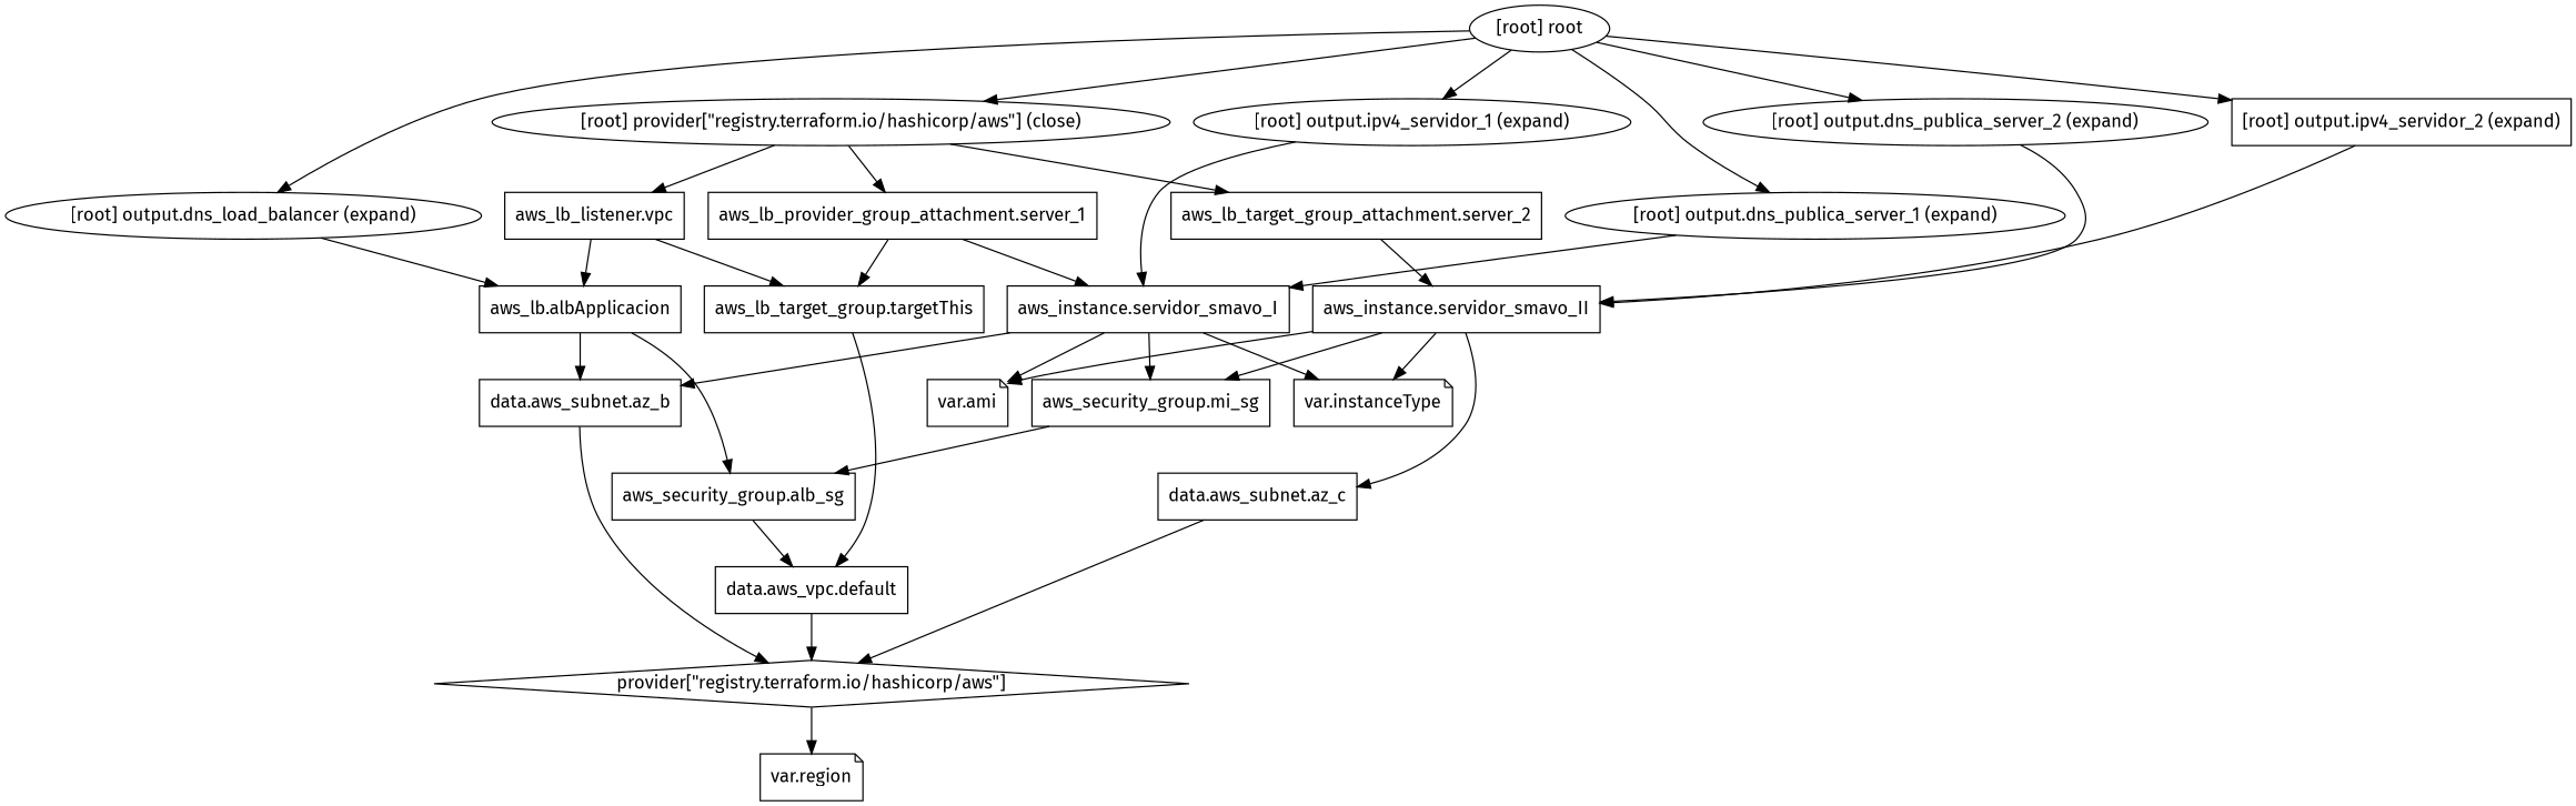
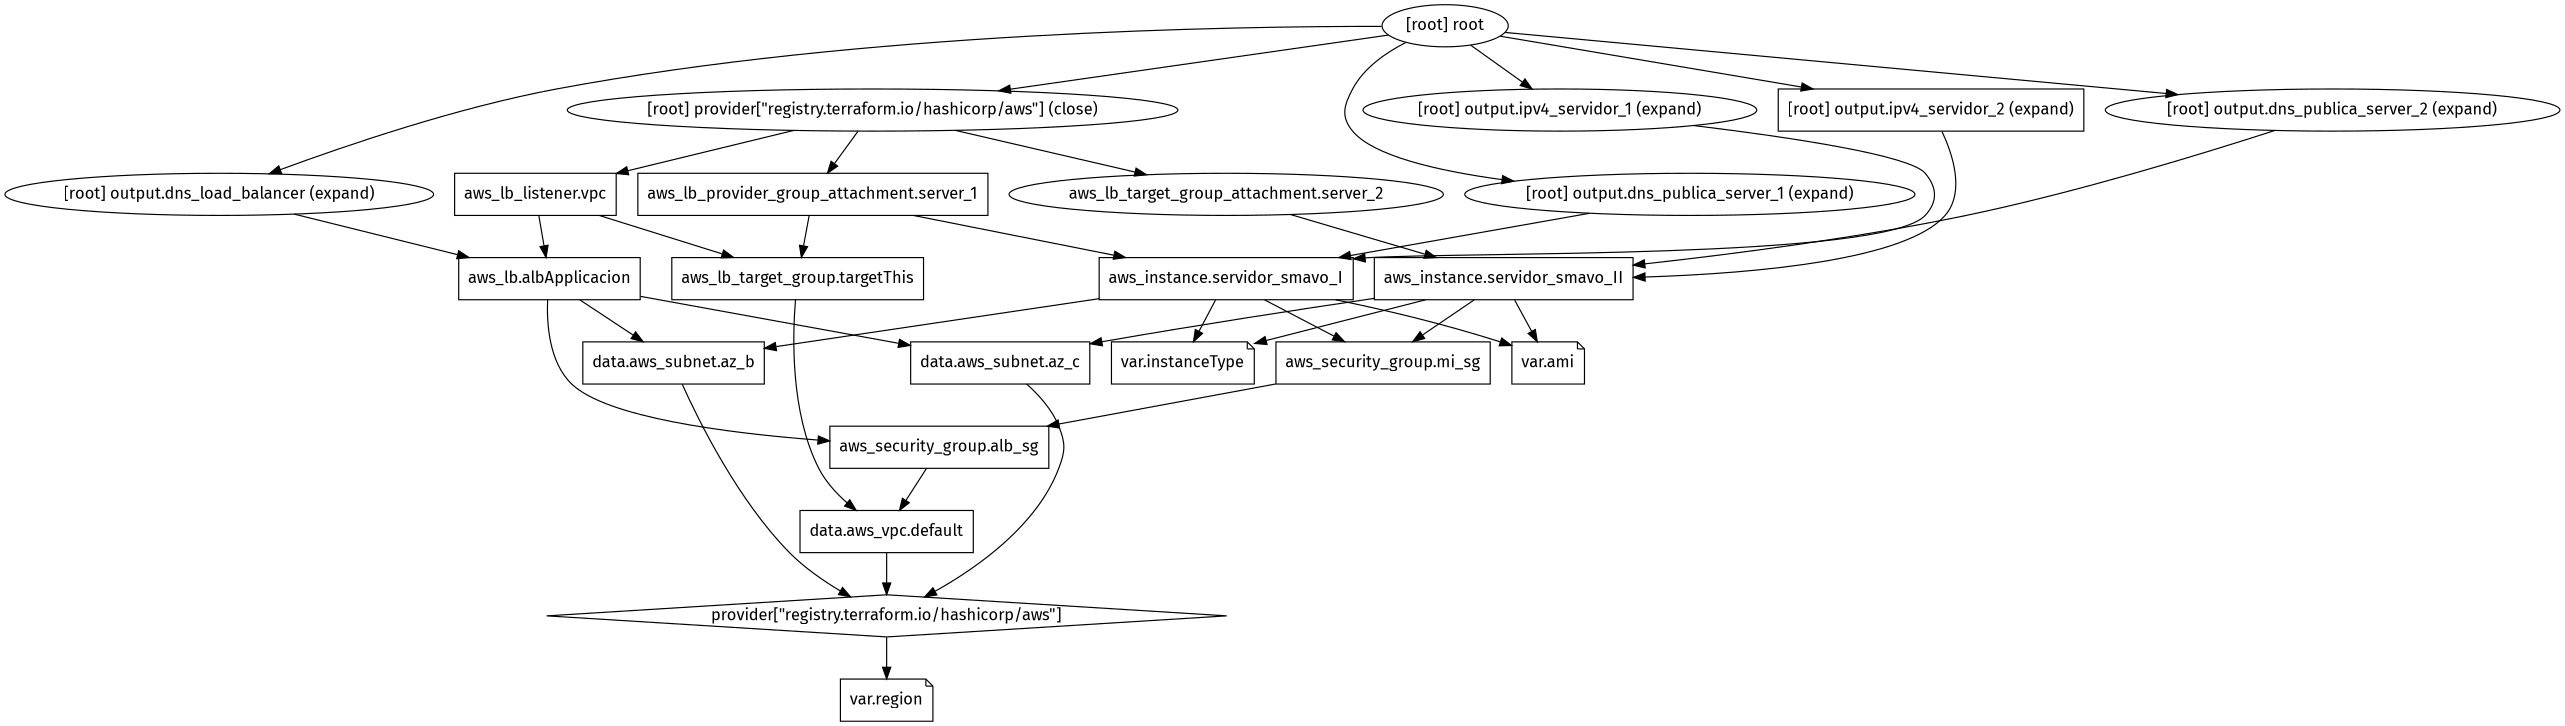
  digraph {
    compound=true
    fontname="Fira Sans"
    newrank=true
    node [fontname="Fira Sans" shape=box]
    edge [fontname="Fira Sans"]
    n1 [label="aws_instance.servidor_smavo_I"]
    n2 [label="aws_security_group.mi_sg"]
    n3 [label="data.aws_subnet.az_b"]
    n4 [label="var.ami" shape=note]
    n5 [label="var.instanceType" shape=note]
    n6 [label="aws_instance.servidor_smavo_II"]
    n7 [label="data.aws_subnet.az_c"]
    n8 [label="aws_lb.albApplicacion"]
    n9 [label="aws_security_group.alb_sg"]
    n10 [label="aws_lb_listener.vpc"]
    n11 [label="aws_lb_target_group.targetThis"]
    n12 [label="data.aws_vpc.default"]
    n13 [label="aws_lb_provider_group_attachment.server_1"]
-   n14 [label="aws_lb_target_group_attachment.server_2"]
+   n14 [label="aws_lb_target_group_attachment.server_2" shape=ellipse]
    n15 [label="provider[\"registry.terraform.io/hashicorp/aws\"]" shape=diamond]
    n16 [label="var.region" shape=note]
    "[root] output.dns_load_balancer (expand)" [shape=""]
    "[root] output.dns_publica_server_1 (expand)" [shape=""]
    "[root] output.dns_publica_server_2 (expand)" [shape=""]
    "[root] output.ipv4_servidor_1 (expand)" [shape=""]
    "[root] output.ipv4_servidor_2 (expand)"
    "[root] provider[\"registry.terraform.io/hashicorp/aws\"] (close)" [shape=""]
    "[root] root" [shape=""]
    subgraph sub_1 {
      n1
      n2
      n3
      n4
      n5
      n6
      n7
      n8
      n9
      n10
      n11
      n12
      n13
      n14
      n15
      n16
      "[root] output.dns_load_balancer (expand)"
      "[root] output.dns_publica_server_1 (expand)"
      "[root] output.dns_publica_server_2 (expand)"
      "[root] output.ipv4_servidor_1 (expand)"
      "[root] output.ipv4_servidor_2 (expand)"
      "[root] provider[\"registry.terraform.io/hashicorp/aws\"] (close)"
      "[root] root"
    }
    n1 -> n2
    n1 -> n3
    n1 -> n4
    n1 -> n5
    n2 -> n9
    n3 -> n15
    n6 -> n2
    n6 -> n4
    n6 -> n5
    n6 -> n7
    n7 -> n15
    n8 -> n3
+   n8 -> n7
    n8 -> n9
    n9 -> n12
    n10 -> n8
    n10 -> n11
    n11 -> n12
    n12 -> n15
    n13 -> n1
    n13 -> n11
    n14 -> n6
    n15 -> n16
    "[root] output.dns_load_balancer (expand)" -> n8
    "[root] output.dns_publica_server_1 (expand)" -> n1
    "[root] output.dns_publica_server_2 (expand)" -> n6
    "[root] output.ipv4_servidor_1 (expand)" -> n1
    "[root] output.ipv4_servidor_2 (expand)" -> n6
    "[root] provider[\"registry.terraform.io/hashicorp/aws\"] (close)" -> n10
    "[root] provider[\"registry.terraform.io/hashicorp/aws\"] (close)" -> n13
    "[root] provider[\"registry.terraform.io/hashicorp/aws\"] (close)" -> n14
    "[root] root" -> "[root] output.dns_load_balancer (expand)"
    "[root] root" -> "[root] output.dns_publica_server_1 (expand)"
    "[root] root" -> "[root] output.dns_publica_server_2 (expand)"
    "[root] root" -> "[root] output.ipv4_servidor_1 (expand)"
    "[root] root" -> "[root] output.ipv4_servidor_2 (expand)"
    "[root] root" -> "[root] provider[\"registry.terraform.io/hashicorp/aws\"] (close)"
  }
